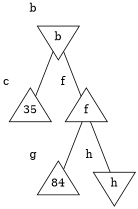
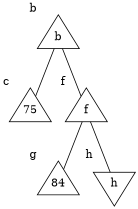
  graph {
    node [fixedsize=true shape=triangle]
-   b [height=0.8 shape=invtriangle xlabel=b]
-   n2 [height=0.8 label=35 xlabel=c]
+   b [height=0.8 xlabel=b]
+   n2 [height=0.8 label=75 xlabel=c]
    f [height=0.8 xlabel=f]
    n4 [height=0.8 label=84 xlabel=g]
    h [height=0.8 shape=invtriangle xlabel=h]
    b -- n2
    b -- f
    f -- n4
    f -- h
  }
